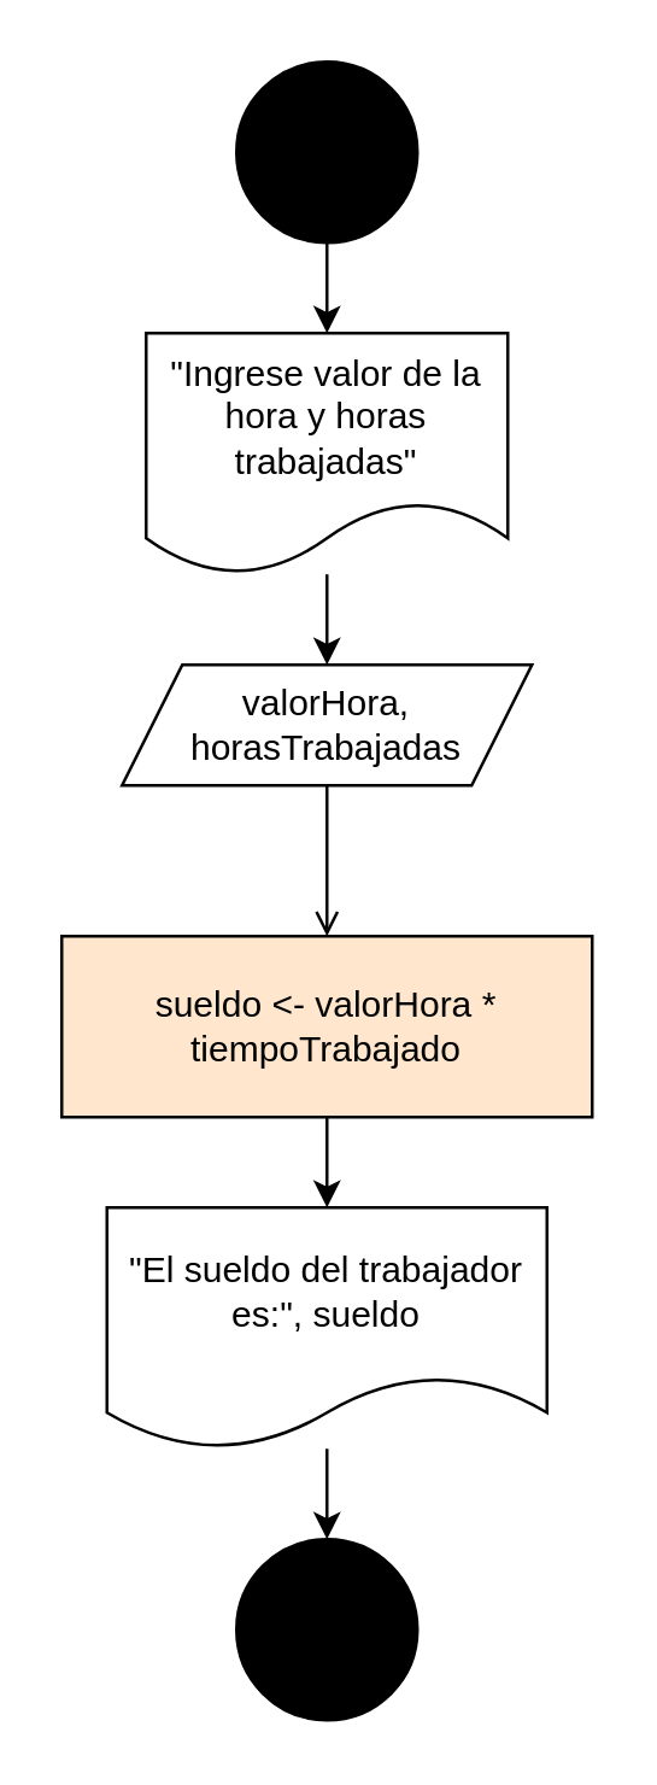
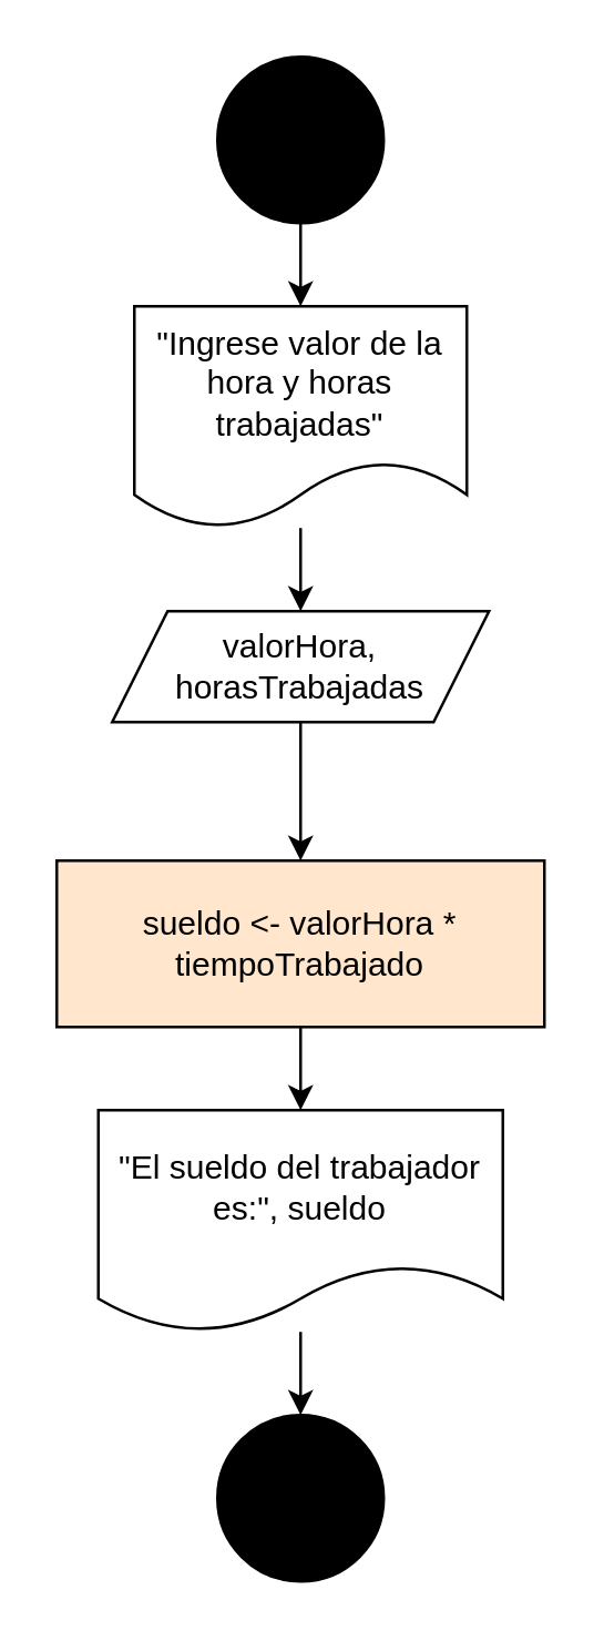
  <mxCell id="0" />
  <mxCell id="1" parent="0" />
  <mxCell id="2" value="" style="edgeStyle=orthogonalEdgeStyle;rounded=0;orthogonalLoop=1;jettySize=auto;html=1;" edge="1" parent="1" source="3" target="6"><mxGeometry relative="1" as="geometry" /></mxCell>
  <mxCell id="3" value="" style="ellipse;whiteSpace=wrap;html=1;aspect=fixed;fillColor=#000000;" vertex="1" parent="1"><mxGeometry x="78" y="20" width="60" height="60" as="geometry" /></mxCell>
  <mxCell id="4" value="" style="ellipse;whiteSpace=wrap;html=1;aspect=fixed;fillColor=#000000;" vertex="1" parent="1"><mxGeometry x="78" y="510" width="60" height="60" as="geometry" /></mxCell>
  <mxCell id="5" value="" style="edgeStyle=orthogonalEdgeStyle;rounded=0;orthogonalLoop=1;jettySize=auto;html=1;" edge="1" parent="1" source="6" target="8"><mxGeometry relative="1" as="geometry" /></mxCell>
  <mxCell id="6" value="&quot;Ingrese valor de la hora y horas trabajadas&quot;" style="shape=document;whiteSpace=wrap;html=1;boundedLbl=1;" vertex="1" parent="1"><mxGeometry x="48" y="110" width="120" height="80" as="geometry" /></mxCell>
- <mxCell id="7" value="" style="edgeStyle=orthogonalEdgeStyle;rounded=0;orthogonalLoop=1;jettySize=auto;html=1;endArrow=open;" edge="1" parent="1" source="8" target="10"><mxGeometry relative="1" as="geometry" /></mxCell>
+ <mxCell id="7" value="" style="edgeStyle=orthogonalEdgeStyle;rounded=0;orthogonalLoop=1;jettySize=auto;html=1;" edge="1" parent="1" source="8" target="10"><mxGeometry relative="1" as="geometry" /></mxCell>
  <mxCell id="8" value="valorHora, horasTrabajadas" style="shape=parallelogram;perimeter=parallelogramPerimeter;whiteSpace=wrap;html=1;fixedSize=1;" vertex="1" parent="1"><mxGeometry x="40" y="220" width="136" height="40" as="geometry" /></mxCell>
  <mxCell id="9" value="" style="edgeStyle=orthogonalEdgeStyle;rounded=0;orthogonalLoop=1;jettySize=auto;html=1;" edge="1" parent="1" source="10" target="12"><mxGeometry relative="1" as="geometry" /></mxCell>
  <mxCell id="10" value="sueldo &amp;lt;- valorHora * tiempoTrabajado" style="rounded=0;whiteSpace=wrap;html=1;fillColor=#ffe6cc;" vertex="1" parent="1"><mxGeometry x="20" y="310" width="176" height="60" as="geometry" /></mxCell>
  <mxCell id="11" value="" style="edgeStyle=orthogonalEdgeStyle;rounded=0;orthogonalLoop=1;jettySize=auto;html=1;" edge="1" parent="1" source="12" target="4"><mxGeometry relative="1" as="geometry" /></mxCell>
  <mxCell id="12" value="&quot;El sueldo del trabajador es:&quot;, sueldo" style="shape=document;whiteSpace=wrap;html=1;boundedLbl=1;" vertex="1" parent="1"><mxGeometry x="35" y="400" width="146" height="80" as="geometry" /></mxCell>
